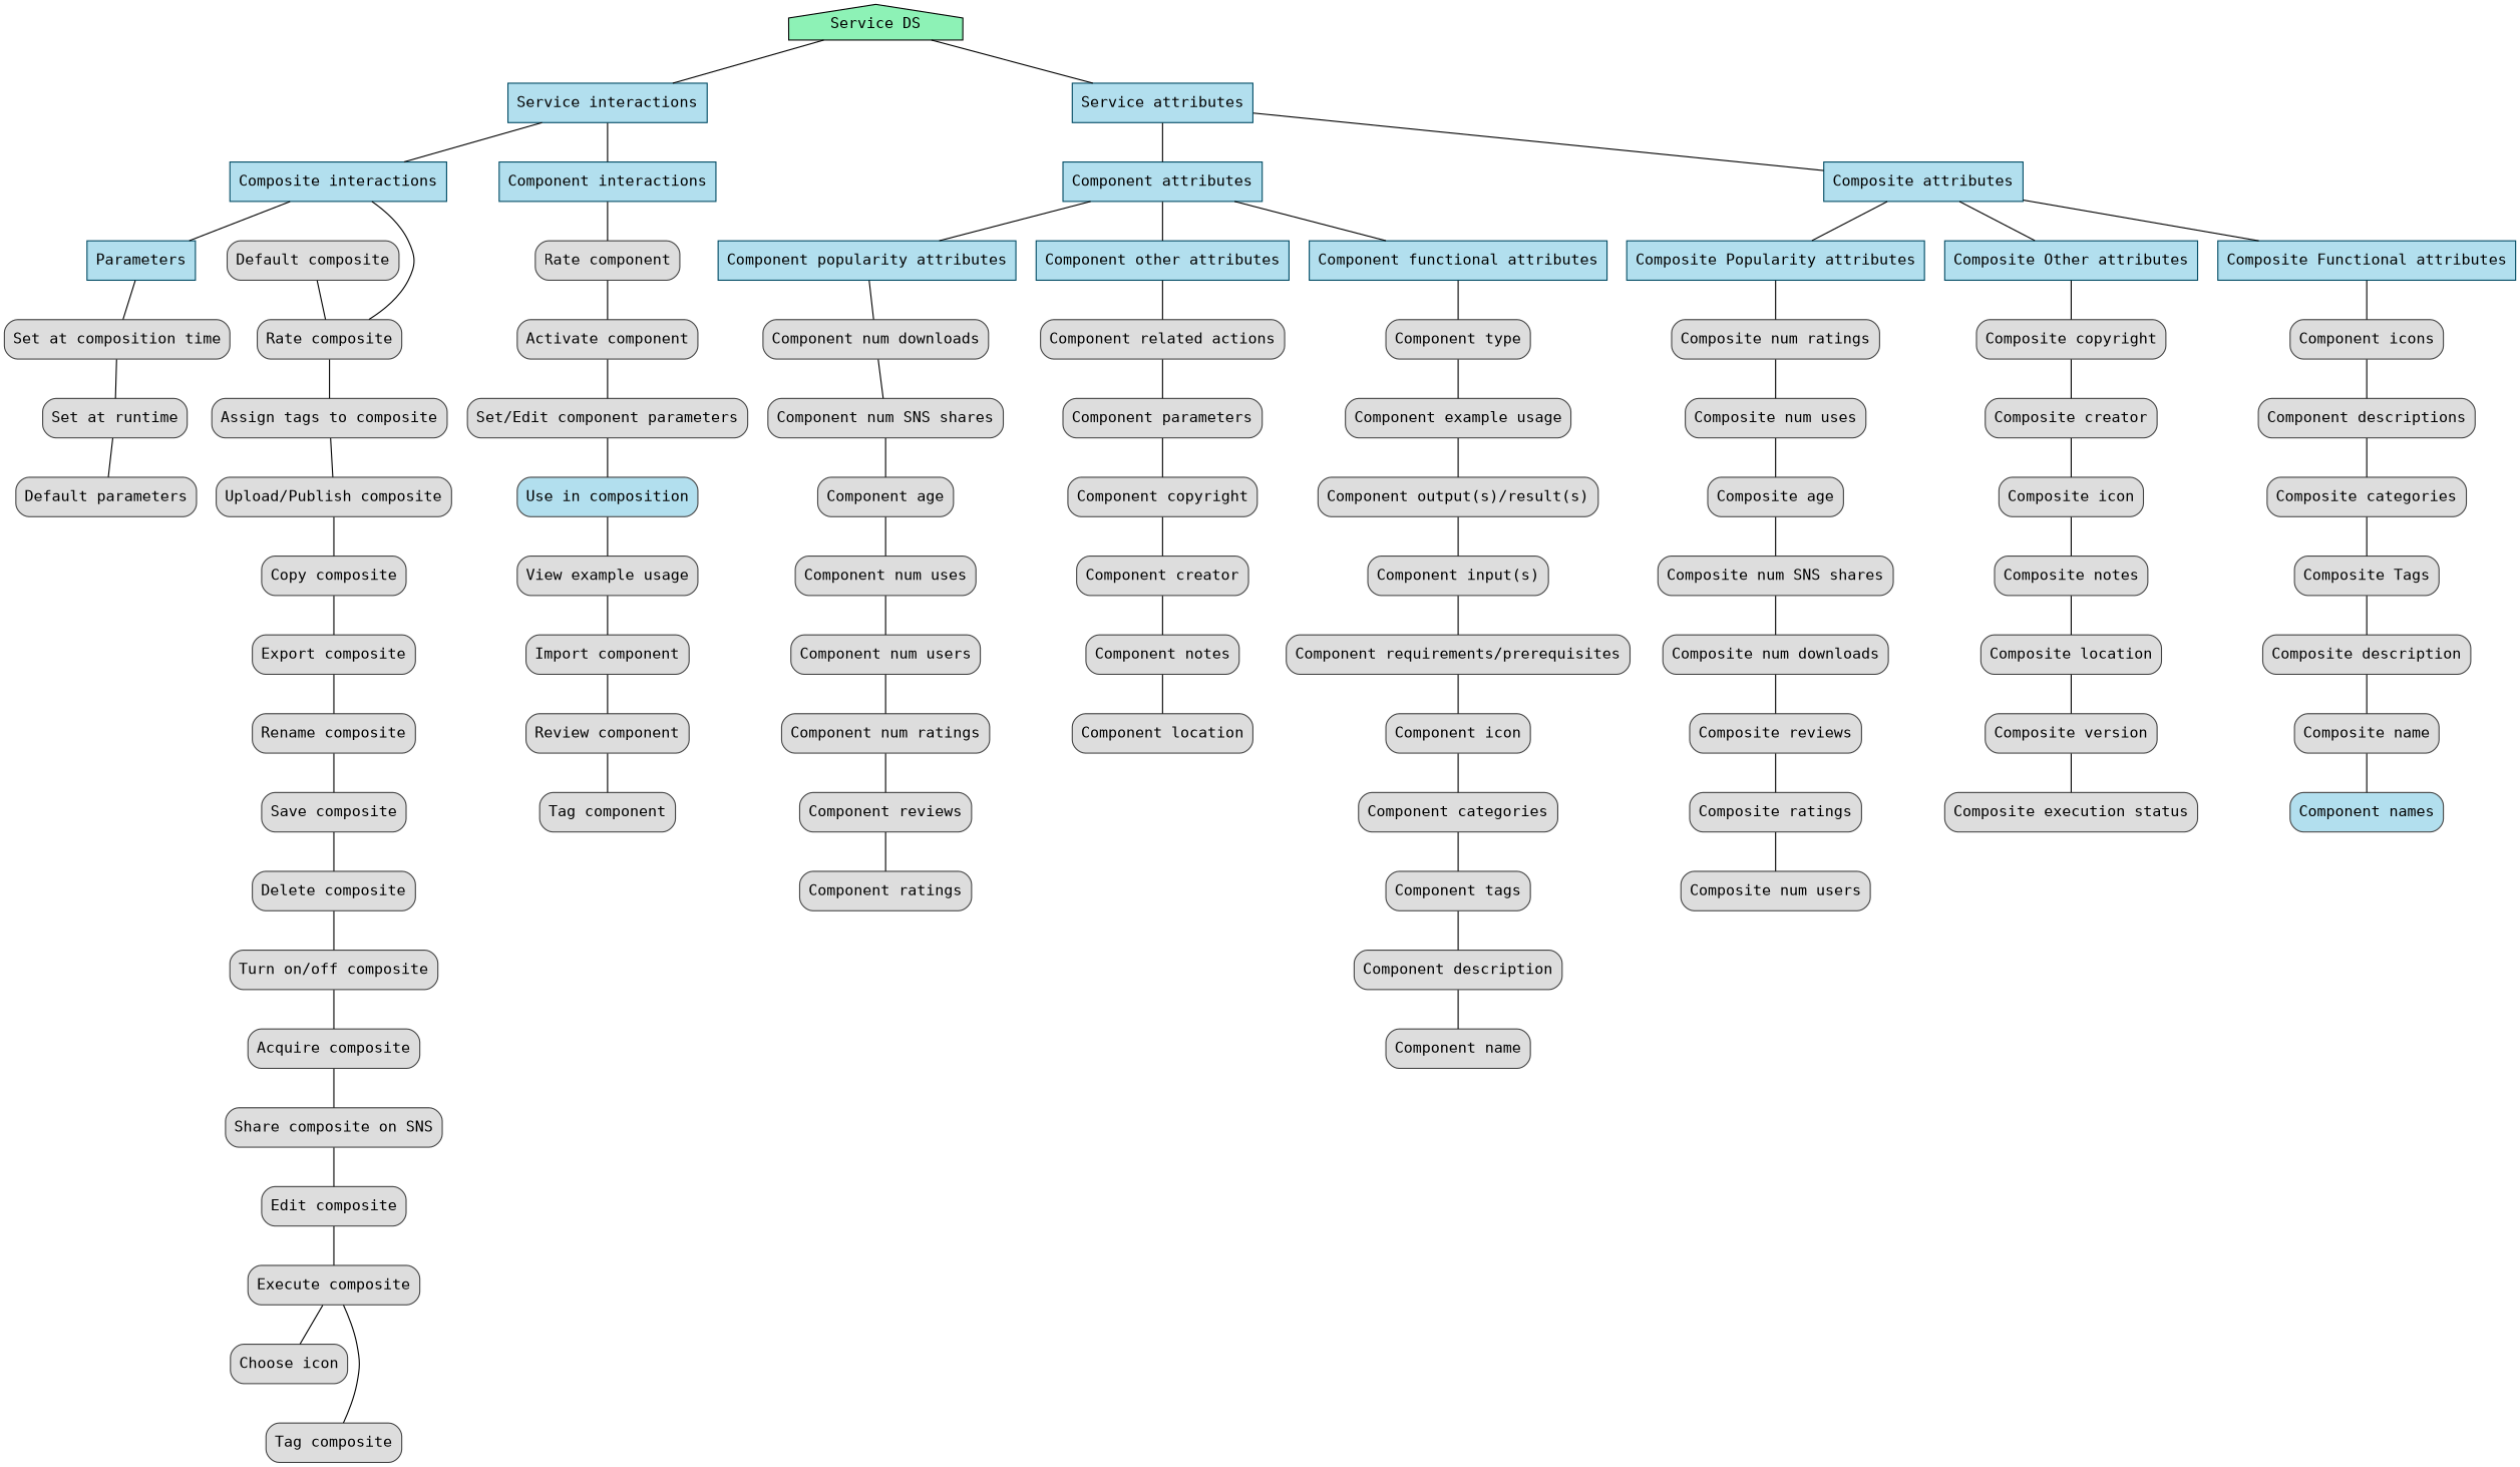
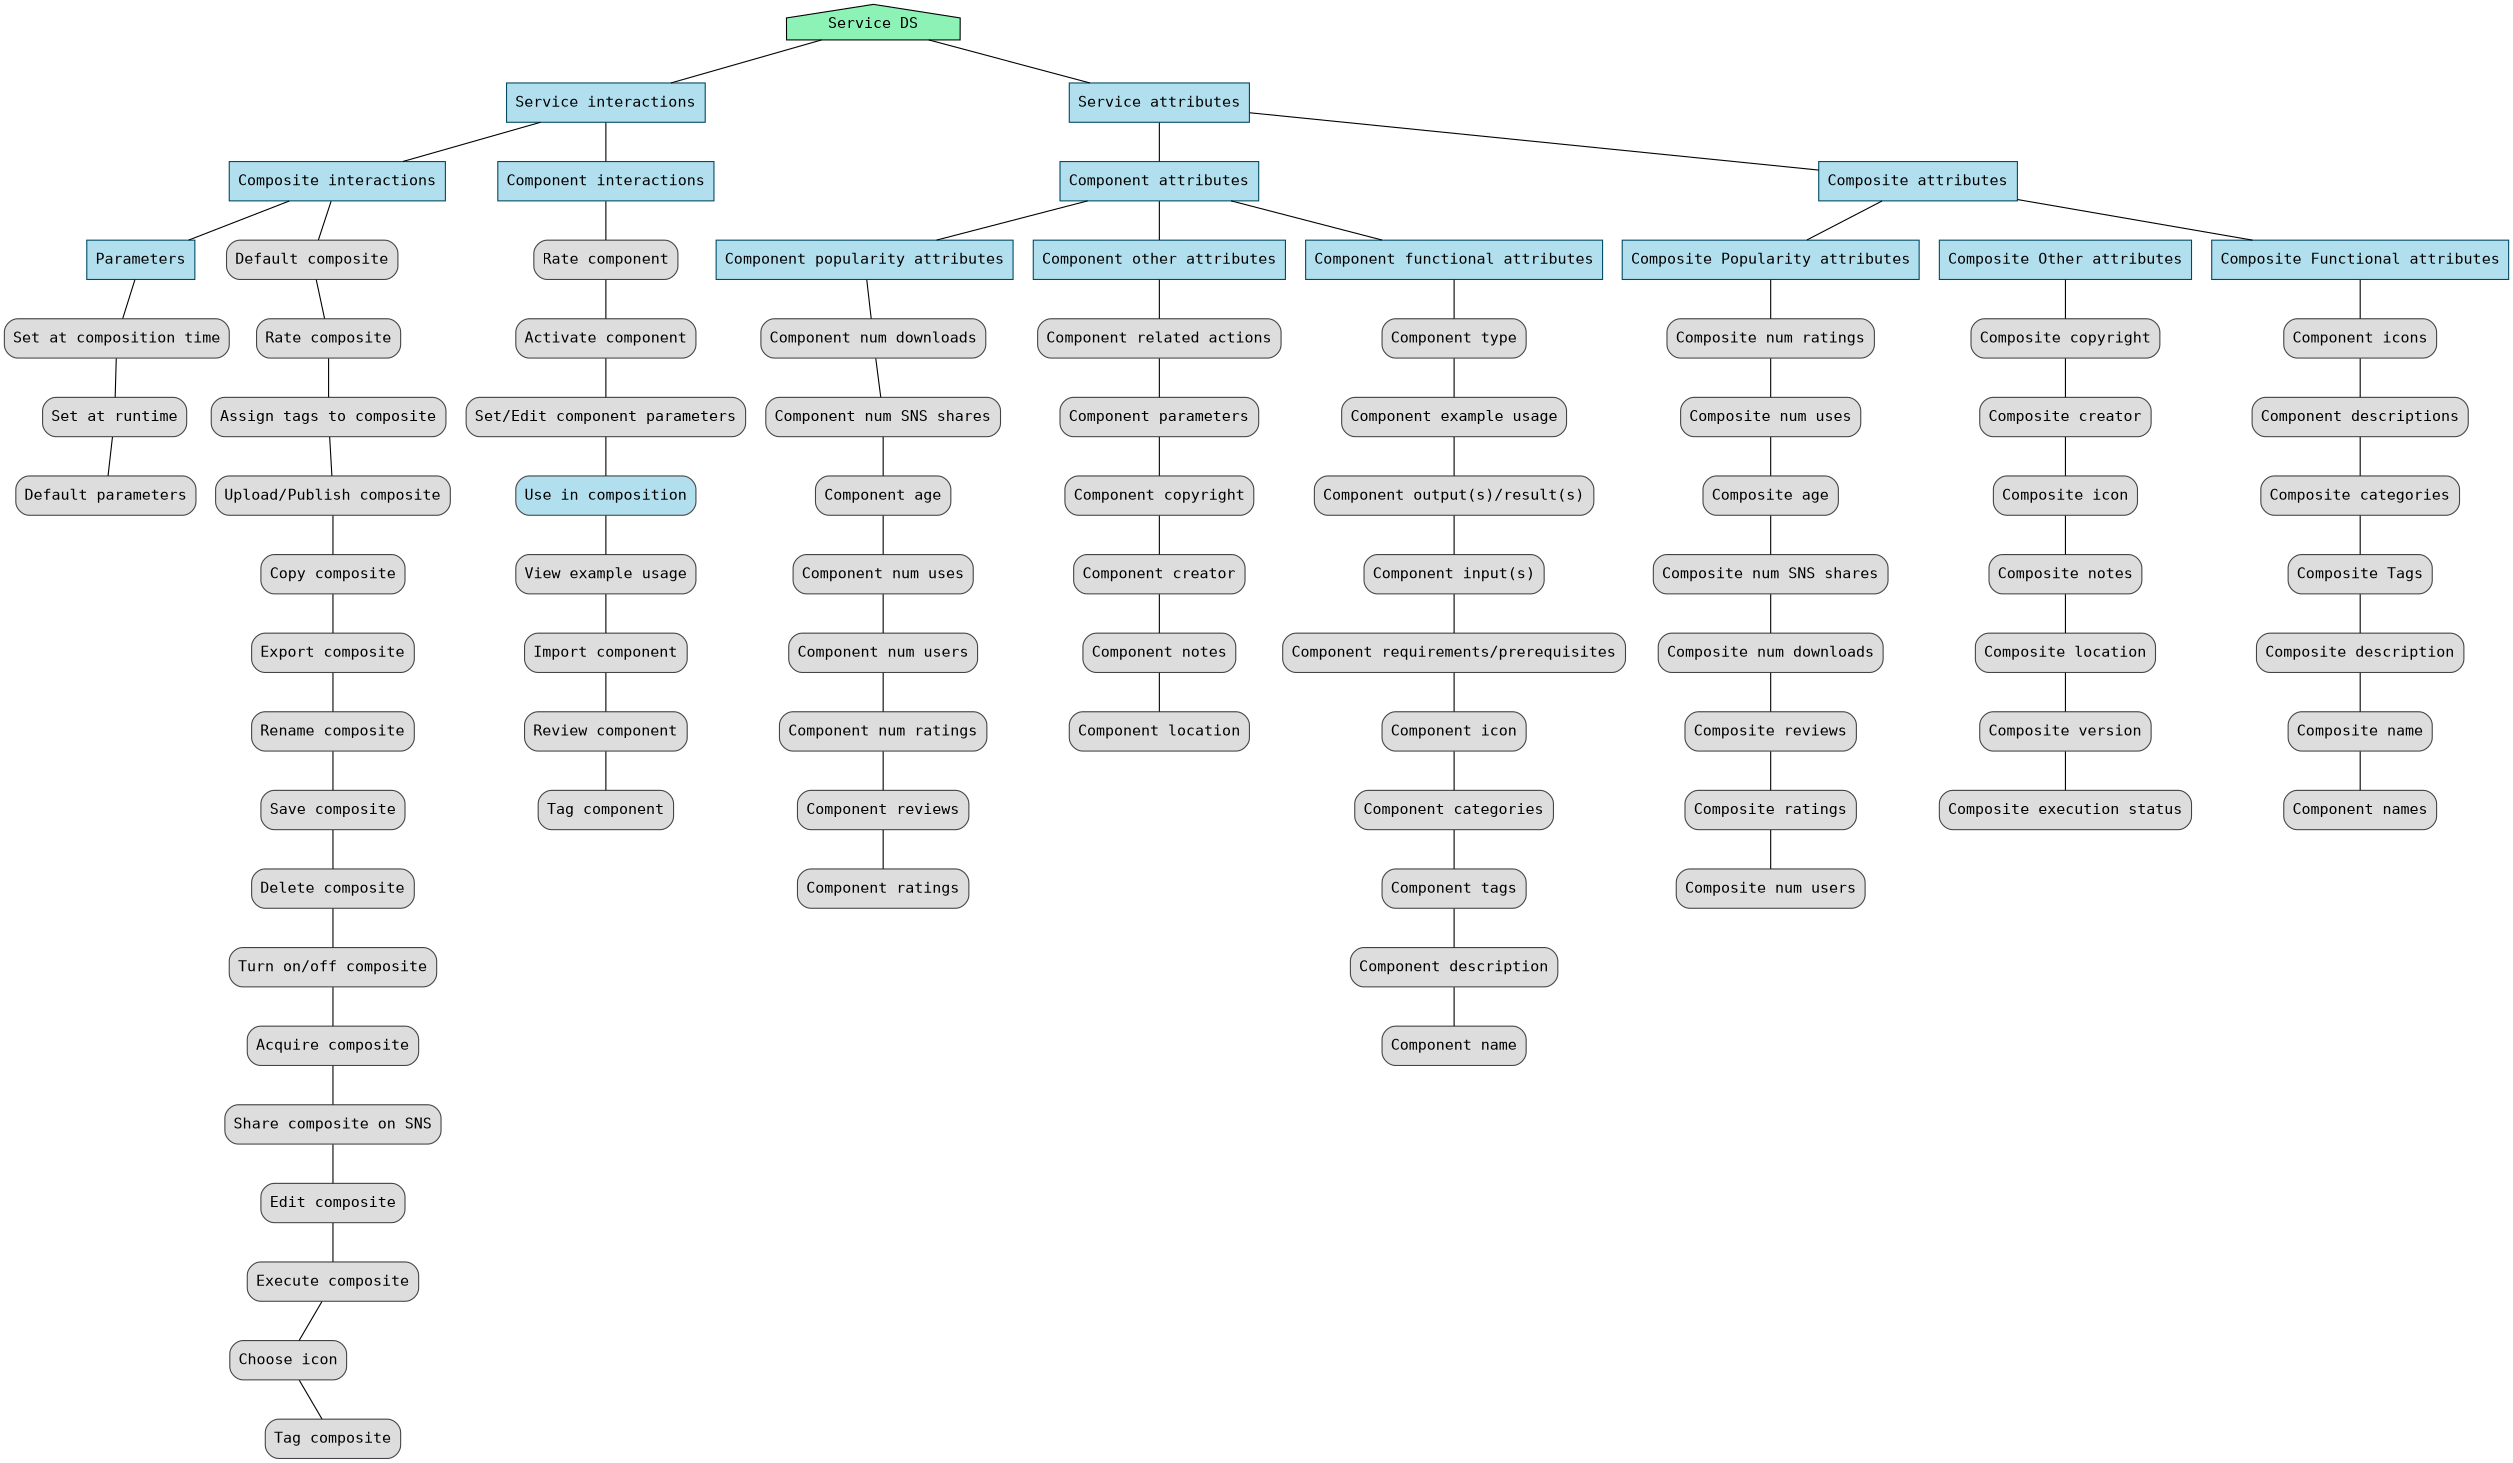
  digraph {
    fontname="DejaVu Sans Mono"
    node [color="#444444" fillcolor="#DDDDDD" fontname="DejaVu Sans Mono" shape=rect style="rounded,filled" fontcolor=black]
    edge [arrowhead=none fontname="DejaVu Sans Mono"]
    "Service DS" [color="047b35" fillcolor="#8df2b6" shape=house style=filled fontcolor=""]
    "Service interactions" [color="#004a63" fillcolor=lightblue2 shape=box style=filled fontcolor=""]
    "Service attributes" [color="#004a63" fillcolor=lightblue2 shape=box style=filled fontcolor=""]
    "Composite interactions" [color="#004a63" fillcolor=lightblue2 shape=box style=filled fontcolor=""]
    "Component interactions" [color="#004a63" fillcolor=lightblue2 shape=box style=filled fontcolor=""]
    "Component attributes" [color="#004a63" fillcolor=lightblue2 shape=box style=filled fontcolor=""]
    "Composite attributes" [color="#004a63" fillcolor=lightblue2 shape=box style=filled fontcolor=""]
    Parameters [color="#004a63" fillcolor=lightblue2 shape=box style=filled fontcolor=""]
    n9 [label="Default composite"]
    "Rate component"
    "Component popularity attributes" [color="#004a63" fillcolor=lightblue2 shape=box style=filled fontcolor=""]
    "Component other attributes" [color="#004a63" fillcolor=lightblue2 shape=box style=filled fontcolor=""]
    "Component functional attributes" [color="#004a63" fillcolor=lightblue2 shape=box style=filled fontcolor=""]
    "Composite Popularity attributes" [color="#004a63" fillcolor=lightblue2 shape=box style=filled fontcolor=""]
    "Composite Other attributes" [color="#004a63" fillcolor=lightblue2 shape=box style=filled fontcolor=""]
    "Composite Functional attributes" [color="#004a63" fillcolor=lightblue2 shape=box style=filled fontcolor=""]
    "Component num downloads"
    "Component related actions"
    "Component type"
    "Composite num ratings"
    "Composite copyright"
    "Component icons"
    "Composite num uses"
    "Composite creator"
    "Component descriptions"
    "Set at composition time"
    "Rate composite"
    "Activate component"
    "Component num SNS shares"
    n30 [label="Component parameters"]
    "Component example usage"
    "Set at runtime"
    "Set/Edit component parameters"
    "Component output(s)/result(s)"
    "Composite age"
    "Assign tags to composite"
    "Upload/Publish composite"
    "Component age"
    "Component num uses"
    "Component num users"
    "Component num ratings"
    "Copy composite"
    "Component reviews"
    "Component ratings"
    "Component copyright"
    "Composite icon"
    "Component creator"
    "Composite notes"
    "Composite location"
    "Composite categories"
    "Composite Tags"
    "Component input(s)"
    "Component requirements/prerequisites"
    "Component icon"
    "Component categories"
    "Composite description"
    "Composite name"
-   "Component names" [fillcolor=lightblue2]
+   "Component names"
    "Composite num SNS shares"
    "Composite num downloads"
    "Composite reviews"
    "Composite ratings"
    "Composite num users"
    "Export composite"
    "Rename composite"
    "Save composite"
    "Delete composite"
    "Turn on/off composite"
    "Acquire composite"
    "Share composite on SNS"
    "Edit composite"
    "Execute composite"
    "Choose icon"
    "Tag composite"
    "Use in composition" [fillcolor=lightblue2]
    "View example usage"
    "Import component"
    "Composite version"
    "Composite execution status"
    "Component notes"
    "Component location"
    "Component tags"
    "Component description"
    "Component name"
    "Review component"
    "Tag component"
    "Default parameters"
    "Service DS" -> "Service interactions"
    "Service DS" -> "Service attributes"
    "Service interactions" -> "Composite interactions"
    "Service interactions" -> "Component interactions"
    "Service attributes" -> "Component attributes"
    "Service attributes" -> "Composite attributes"
    "Composite interactions" -> Parameters
-   "Composite interactions" -> "Rate composite"
+   "Composite interactions" -> n9
    "Component interactions" -> "Rate component"
    "Component attributes" -> "Component popularity attributes"
    "Component attributes" -> "Component other attributes"
    "Component attributes" -> "Component functional attributes"
    "Composite attributes" -> "Composite Popularity attributes"
-   "Composite attributes" -> "Composite Other attributes"
    "Composite attributes" -> "Composite Functional attributes"
    Parameters -> "Set at composition time"
    n9 -> "Rate composite"
    "Rate component" -> "Activate component"
    "Component popularity attributes" -> "Component num downloads"
    "Component other attributes" -> "Component related actions"
    "Component functional attributes" -> "Component type"
    "Composite Popularity attributes" -> "Composite num ratings"
    "Composite Other attributes" -> "Composite copyright"
    "Composite Functional attributes" -> "Component icons"
    "Component num downloads" -> "Component num SNS shares"
    "Component related actions" -> n30
    "Component type" -> "Component example usage"
    "Composite num ratings" -> "Composite num uses"
    "Composite copyright" -> "Composite creator"
    "Component icons" -> "Component descriptions"
    "Composite num uses" -> "Composite age"
    "Composite creator" -> "Composite icon"
    "Component descriptions" -> "Composite categories"
    "Set at composition time" -> "Set at runtime"
    "Rate composite" -> "Assign tags to composite"
    "Activate component" -> "Set/Edit component parameters"
    "Component num SNS shares" -> "Component age"
    n30 -> "Component copyright"
    "Component example usage" -> "Component output(s)/result(s)"
    "Set at runtime" -> "Default parameters"
    "Set/Edit component parameters" -> "Use in composition"
    "Component output(s)/result(s)" -> "Component input(s)"
    "Composite age" -> "Composite num SNS shares"
    "Assign tags to composite" -> "Upload/Publish composite"
    "Upload/Publish composite" -> "Copy composite"
    "Component age" -> "Component num uses"
    "Component num uses" -> "Component num users"
    "Component num users" -> "Component num ratings"
    "Component num ratings" -> "Component reviews"
    "Copy composite" -> "Export composite"
    "Component reviews" -> "Component ratings"
    "Component copyright" -> "Component creator"
    "Composite icon" -> "Composite notes"
    "Component creator" -> "Component notes"
    "Composite notes" -> "Composite location"
    "Composite location" -> "Composite version"
    "Composite categories" -> "Composite Tags"
    "Composite Tags" -> "Composite description"
    "Component input(s)" -> "Component requirements/prerequisites"
    "Component requirements/prerequisites" -> "Component icon"
    "Component icon" -> "Component categories"
    "Component categories" -> "Component tags"
    "Composite description" -> "Composite name"
    "Composite name" -> "Component names"
    "Composite num SNS shares" -> "Composite num downloads"
    "Composite num downloads" -> "Composite reviews"
    "Composite reviews" -> "Composite ratings"
    "Composite ratings" -> "Composite num users"
    "Export composite" -> "Rename composite"
    "Rename composite" -> "Save composite"
    "Save composite" -> "Delete composite"
    "Delete composite" -> "Turn on/off composite"
    "Turn on/off composite" -> "Acquire composite"
    "Acquire composite" -> "Share composite on SNS"
    "Share composite on SNS" -> "Edit composite"
    "Edit composite" -> "Execute composite"
    "Execute composite" -> "Choose icon"
-   "Execute composite" -> "Tag composite"
+   "Choose icon" -> "Tag composite"
    "Use in composition" -> "View example usage"
    "View example usage" -> "Import component"
    "Import component" -> "Review component"
    "Composite version" -> "Composite execution status"
    "Component notes" -> "Component location"
    "Component tags" -> "Component description"
    "Component description" -> "Component name"
    "Review component" -> "Tag component"
  }
